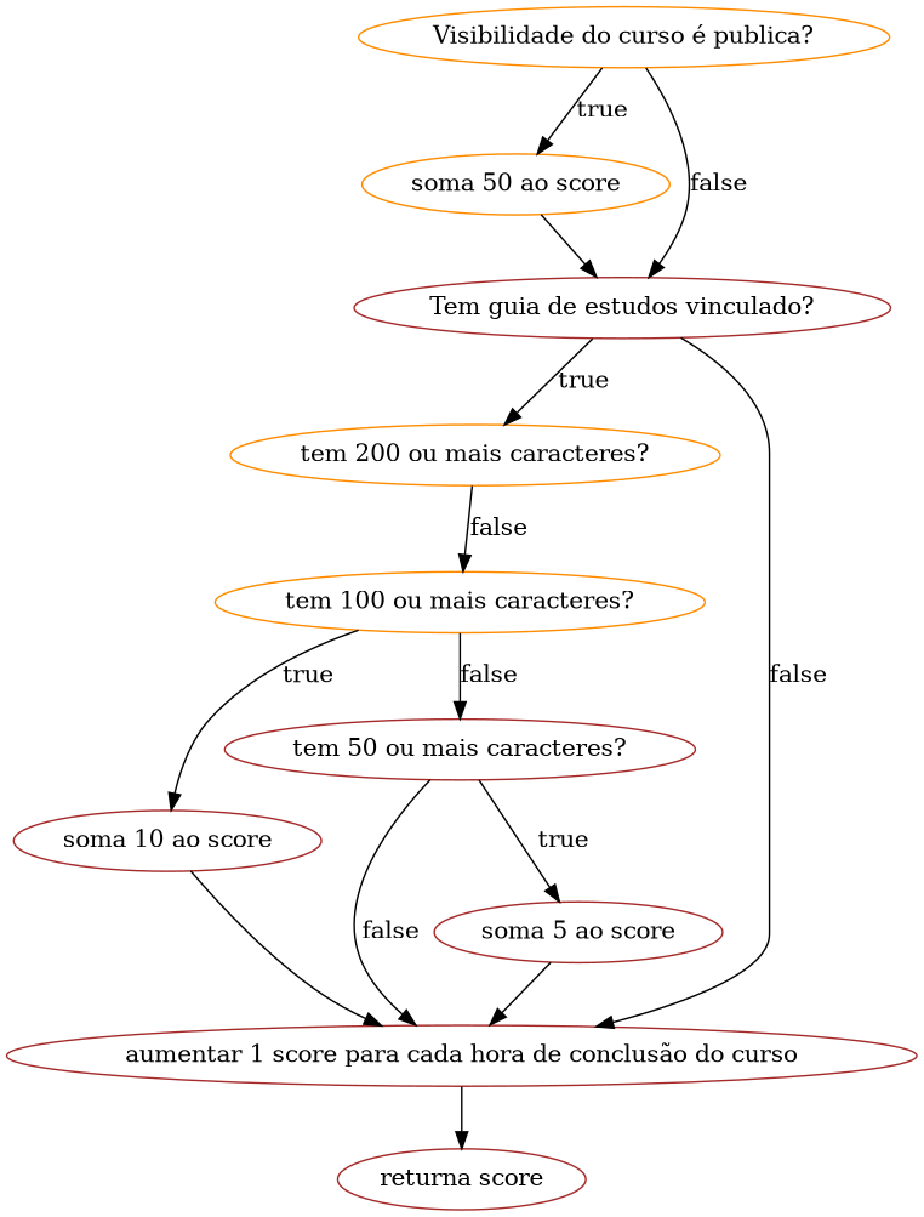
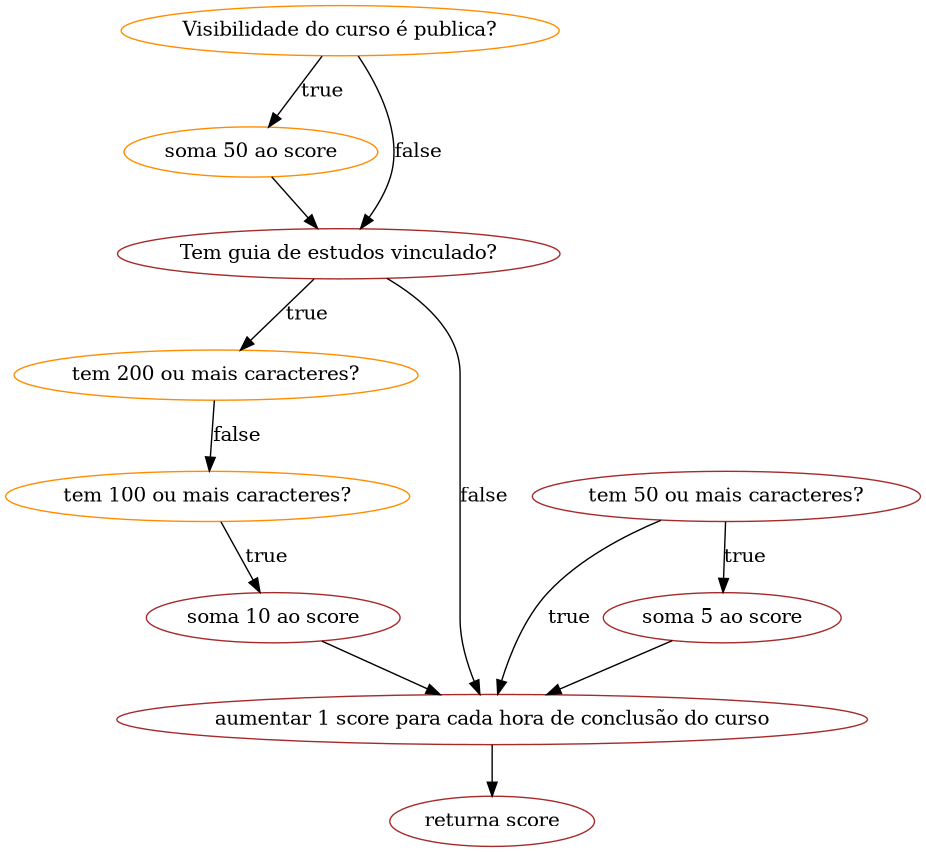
  digraph {
    fontname="DejaVu Serif"
    node [color=brown fillcolor=white fontname="DejaVu Serif" shape=ellipse style=solid]
    edge [fontname="DejaVu Serif"]
    n1 [color=darkorange label="Visibilidade do curso é publica?"]
    n2 [color=darkorange label="soma 50 ao score"]
    n3 [label="Tem guia de estudos vinculado?"]
    n4 [color=darkorange label="tem 200 ou mais caracteres?"]
    n5 [label="aumentar 1 score para cada hora de conclusão do curso"]
    n6 [color=darkorange label="tem 100 ou mais caracteres?"]
    n7 [label="returna score"]
    n8 [label="soma 10 ao score"]
    n9 [label="tem 50 ou mais caracteres?"]
    n10 [label="soma 5 ao score"]
    n1 -> n2 [label=true]
    n1 -> n3 [label=false]
    n2 -> n3
    n3 -> n4 [label=true]
    n3 -> n5 [label=false]
    n4 -> n6 [label=false]
    n5 -> n7
    n6 -> n8 [label=true]
-   n6 -> n9 [label=false]
    n8 -> n5
-   n9 -> n5 [label=false]
+   n9 -> n5 [label=true]
    n9 -> n10 [label=true]
    n10 -> n5
  }
